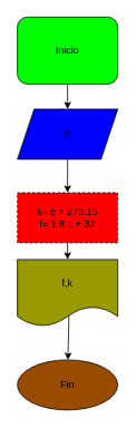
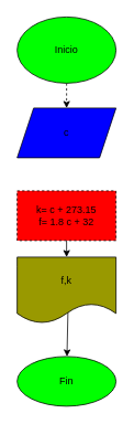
  <mxCell id="0" />
  <mxCell id="1" parent="0" />
- <mxCell id="2" value="" style="edgeStyle=none;html=1;" edge="1" parent="1" source="3" target="5"><mxGeometry relative="1" as="geometry" /></mxCell>
- <mxCell id="3" value="Inicio" style="whiteSpace=wrap;html=1;fillColor=#00FF00;rounded=1;" vertex="1" parent="1"><mxGeometry x="20" y="20" width="120" height="80" as="geometry" /></mxCell>
- <mxCell id="4" value="" style="edgeStyle=none;html=1;" edge="1" parent="1" source="5" target="7"><mxGeometry relative="1" as="geometry" /></mxCell>
+ <mxCell id="2" value="" style="edgeStyle=none;html=1;dashed=1;" edge="1" parent="1" source="3" target="5"><mxGeometry relative="1" as="geometry" /></mxCell>
+ <mxCell id="3" value="Inicio" style="ellipse;whiteSpace=wrap;html=1;fillColor=#00FF00;" vertex="1" parent="1"><mxGeometry x="20" y="20" width="120" height="80" as="geometry" /></mxCell>
  <mxCell id="5" value="c" style="shape=parallelogram;perimeter=parallelogramPerimeter;whiteSpace=wrap;html=1;fixedSize=1;fillColor=#0000FF;" vertex="1" parent="1"><mxGeometry x="20" y="130" width="120" height="60" as="geometry" /></mxCell>
  <mxCell id="6" value="" style="edgeStyle=none;html=1;" edge="1" parent="1" source="7" target="9"><mxGeometry relative="1" as="geometry" /></mxCell>
  <mxCell id="7" value="k= c + 273.15&lt;br&gt;f= 1.8 c + 32" style="whiteSpace=wrap;html=1;fillColor=#FF0000;dashed=1;" vertex="1" parent="1"><mxGeometry x="20" y="230" width="120" height="60" as="geometry" /></mxCell>
  <mxCell id="8" value="" style="edgeStyle=none;html=1;exitX=0.514;exitY=0.836;exitDx=0;exitDy=0;exitPerimeter=0;" edge="1" parent="1" source="9"><mxGeometry relative="1" as="geometry"><mxPoint x="80.476" y="430.001" as="targetPoint" /></mxGeometry></mxCell>
  <mxCell id="9" value="f,k" style="shape=document;whiteSpace=wrap;html=1;boundedLbl=1;fillColor=#999900;" vertex="1" parent="1"><mxGeometry x="20" y="310" width="120" height="80" as="geometry" /></mxCell>
- <mxCell id="10" value="Fin" style="ellipse;whiteSpace=wrap;html=1;fillColor=#994C00;" vertex="1" parent="1"><mxGeometry x="20" y="430" width="120" height="60" as="geometry" /></mxCell>
+ <mxCell id="10" value="Fin" style="ellipse;whiteSpace=wrap;html=1;fillColor=#00ff00;" vertex="1" parent="1"><mxGeometry x="20" y="430" width="120" height="60" as="geometry" /></mxCell>
